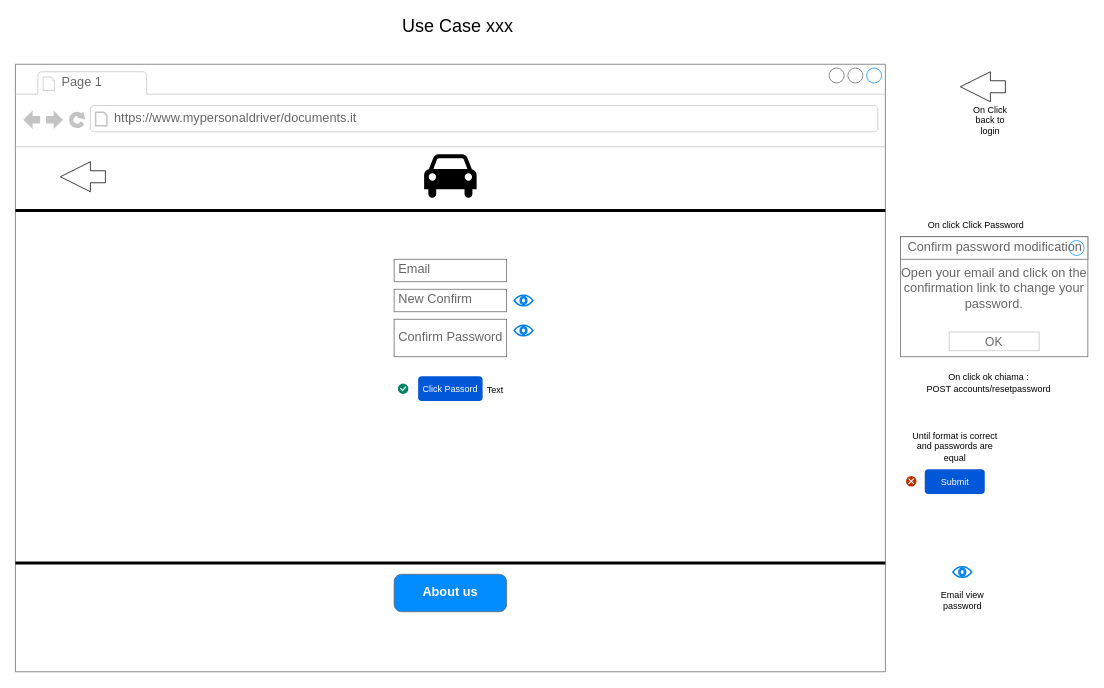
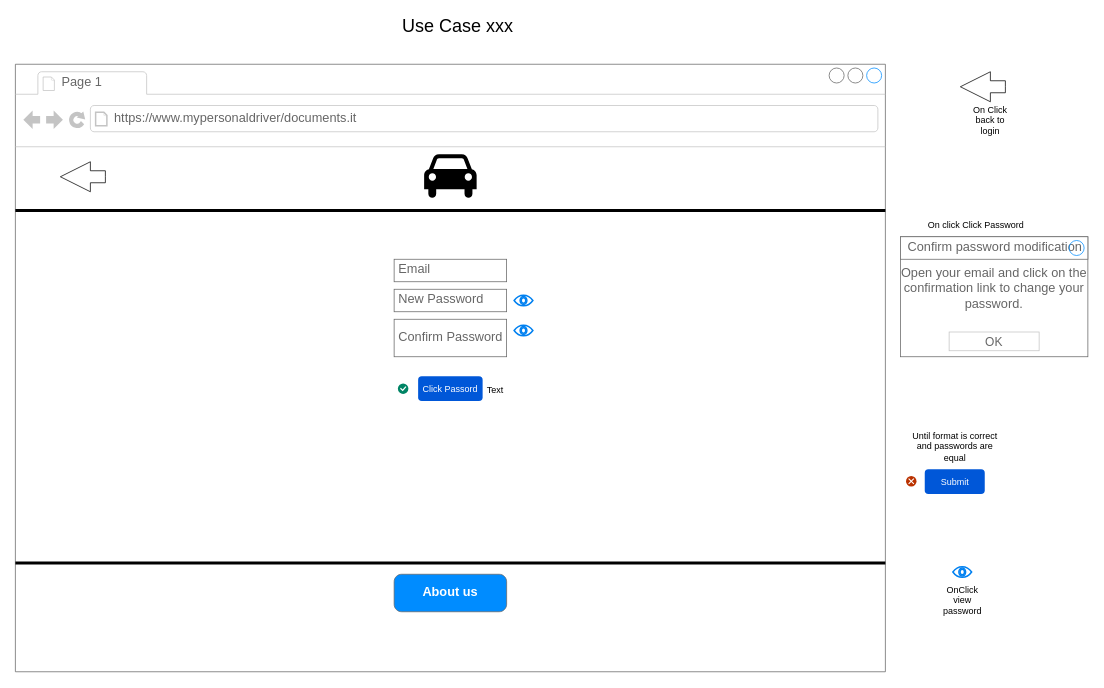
  <mxCell id="0" />
  <mxCell id="1" parent="0" />
  <mxCell id="2" value="" style="strokeWidth=1;shadow=0;dashed=0;align=center;html=1;shape=mxgraph.mockup.containers.browserWindow;rSize=0;strokeColor=#666666;strokeColor2=#008cff;strokeColor3=#c4c4c4;mainText=,;recursiveResize=0;" parent="1" vertex="1"><mxGeometry x="20" y="85" width="1160" height="810" as="geometry" /></mxCell>
  <mxCell id="3" value="Page 1" style="strokeWidth=1;shadow=0;dashed=0;align=center;html=1;shape=mxgraph.mockup.containers.anchor;fontSize=17;fontColor=#666666;align=left;whiteSpace=wrap;" parent="2" vertex="1"><mxGeometry x="60" y="12" width="110" height="26" as="geometry" /></mxCell>
  <mxCell id="4" value="https://www.mypersonaldriver/documents.it" style="strokeWidth=1;shadow=0;dashed=0;align=center;html=1;shape=mxgraph.mockup.containers.anchor;rSize=0;fontSize=17;fontColor=#666666;align=left;" parent="2" vertex="1"><mxGeometry x="130" y="60" width="250" height="26" as="geometry" /></mxCell>
  <mxCell id="5" value="" style="line;strokeWidth=4;html=1;perimeter=backbonePerimeter;points=[];outlineConnect=0;" parent="2" vertex="1"><mxGeometry y="190" width="1160" height="10" as="geometry" /></mxCell>
  <mxCell id="6" value="" style="shape=mxgraph.signs.transportation.car_4;html=1;pointerEvents=1;fillColor=#000000;strokeColor=none;verticalLabelPosition=bottom;verticalAlign=top;align=center;" parent="2" vertex="1"><mxGeometry x="545" y="120" width="70" height="60" as="geometry" /></mxCell>
  <mxCell id="7" value="" style="line;strokeWidth=4;html=1;perimeter=backbonePerimeter;points=[];outlineConnect=0;" parent="2" vertex="1"><mxGeometry y="660" width="1160" height="10" as="geometry" /></mxCell>
  <mxCell id="8" value="About us" style="strokeWidth=1;shadow=0;dashed=0;align=center;html=1;shape=mxgraph.mockup.buttons.button;strokeColor=#666666;fontColor=#ffffff;mainText=;buttonStyle=round;fontSize=17;fontStyle=1;fillColor=#008cff;whiteSpace=wrap;" parent="2" vertex="1"><mxGeometry x="505" y="680" width="150" height="50" as="geometry" /></mxCell>
  <mxCell id="9" value="Email" style="strokeWidth=1;shadow=0;dashed=0;align=center;html=1;shape=mxgraph.mockup.text.textBox;fontColor=#666666;align=left;fontSize=17;spacingLeft=4;spacingTop=-3;whiteSpace=wrap;strokeColor=#666666;mainText=" parent="2" vertex="1"><mxGeometry x="505" y="260" width="150" height="30" as="geometry" /></mxCell>
- <mxCell id="10" value="New Confirm" style="strokeWidth=1;shadow=0;dashed=0;align=center;html=1;shape=mxgraph.mockup.text.textBox;fontColor=#666666;align=left;fontSize=17;spacingLeft=4;spacingTop=-3;whiteSpace=wrap;strokeColor=#666666;mainText=" parent="2" vertex="1"><mxGeometry x="505" y="300" width="150" height="30" as="geometry" /></mxCell>
+ <mxCell id="10" value="New Password" style="strokeWidth=1;shadow=0;dashed=0;align=center;html=1;shape=mxgraph.mockup.text.textBox;fontColor=#666666;align=left;fontSize=17;spacingLeft=4;spacingTop=-3;whiteSpace=wrap;strokeColor=#666666;mainText=" parent="2" vertex="1"><mxGeometry x="505" y="300" width="150" height="30" as="geometry" /></mxCell>
  <mxCell id="11" value="Confirm Password" style="strokeWidth=1;shadow=0;dashed=0;align=center;html=1;shape=mxgraph.mockup.text.textBox;fontColor=#666666;align=left;fontSize=17;spacingLeft=4;spacingTop=-3;whiteSpace=wrap;strokeColor=#666666;mainText=" parent="2" vertex="1"><mxGeometry x="505" y="340" width="150" height="50" as="geometry" /></mxCell>
  <mxCell id="12" value="" style="html=1;verticalLabelPosition=bottom;align=center;labelBackgroundColor=#ffffff;verticalAlign=top;strokeWidth=2;strokeColor=#0080F0;shadow=0;dashed=0;shape=mxgraph.ios7.icons.eye;" parent="2" vertex="1"><mxGeometry x="665" y="307.95" width="25" height="14.1" as="geometry" /></mxCell>
  <mxCell id="13" value="Click Passord" style="rounded=1;fillColor=#0057D8;align=center;strokeColor=none;html=1;whiteSpace=wrap;fontColor=#ffffff;fontSize=12;sketch=0;" parent="2" vertex="1"><mxGeometry x="537" y="416" width="86" height="33" as="geometry" /></mxCell>
  <mxCell id="14" value="" style="html=1;shadow=0;dashed=0;shape=mxgraph.atlassian.checkbox;fillColor=#008465;strokeColor=none;html=1;sketch=0;" parent="2" vertex="1"><mxGeometry x="510" y="425.5" width="14" height="14" as="geometry" /></mxCell>
  <mxCell id="15" value="" style="html=1;verticalLabelPosition=bottom;align=center;labelBackgroundColor=#ffffff;verticalAlign=top;strokeWidth=2;strokeColor=#0080F0;shadow=0;dashed=0;shape=mxgraph.ios7.icons.eye;" parent="2" vertex="1"><mxGeometry x="665" y="347.95" width="25" height="14.1" as="geometry" /></mxCell>
  <mxCell id="16" value="" style="html=1;shadow=0;dashed=0;align=center;verticalAlign=middle;shape=mxgraph.arrows2.arrow;dy=0.6;dx=40;flipH=1;notch=0;" parent="2" vertex="1"><mxGeometry x="60" y="130" width="60" height="40" as="geometry" /></mxCell>
  <mxCell id="17" value="Submit" style="rounded=1;fillColor=#0057D8;align=center;strokeColor=none;html=1;whiteSpace=wrap;fontColor=#ffffff;fontSize=12;sketch=0;" parent="1" vertex="1"><mxGeometry x="1232.5" y="625" width="80" height="33" as="geometry" /></mxCell>
  <mxCell id="18" value="" style="html=1;shadow=0;dashed=0;shape=mxgraph.atlassian.close;fillColor=#BA3200;strokeColor=none;html=1;sketch=0;" parent="1" vertex="1"><mxGeometry x="1207.5" y="634" width="14" height="14" as="geometry" /></mxCell>
  <mxCell id="19" value="Until format is correct&lt;br&gt;and passwords are equal" style="text;html=1;align=center;verticalAlign=middle;whiteSpace=wrap;rounded=0;" parent="1" vertex="1"><mxGeometry x="1212.5" y="580" width="120" height="30" as="geometry" /></mxCell>
  <mxCell id="20" value="&lt;h1 style=&quot;margin-top: 0px;&quot;&gt;&lt;span style=&quot;background-color: initial; font-size: 12px; font-weight: normal;&quot;&gt;On click Click Password&lt;/span&gt;&lt;/h1&gt;&lt;h1 style=&quot;margin-top: 0px;&quot;&gt;&lt;br&gt;&lt;/h1&gt;" style="text;html=1;whiteSpace=wrap;overflow=hidden;rounded=0;" parent="1" vertex="1"><mxGeometry x="1235" y="275" width="180" height="40" as="geometry" /></mxCell>
  <mxCell id="21" value="Open your email and click on the confirmation link to change your password." style="strokeWidth=1;shadow=0;dashed=0;align=center;html=1;shape=mxgraph.mockup.containers.rrect;rSize=0;strokeColor=#666666;fontColor=#666666;fontSize=17;verticalAlign=top;whiteSpace=wrap;fillColor=#ffffff;spacingTop=32;" parent="1" vertex="1"><mxGeometry x="1200" y="315" width="250" height="160" as="geometry" /></mxCell>
  <mxCell id="22" value="Confirm password modification" style="strokeWidth=1;shadow=0;dashed=0;align=center;html=1;shape=mxgraph.mockup.containers.rrect;rSize=0;fontSize=17;fontColor=#666666;strokeColor=#666666;align=left;spacingLeft=8;fillColor=#ffffff;resizeWidth=1;whiteSpace=wrap;" parent="21" vertex="1"><mxGeometry width="250" height="30" relative="1" as="geometry" /></mxCell>
  <mxCell id="23" value="" style="shape=ellipse;strokeColor=#008cff;resizable=0;fillColor=none;html=1;" parent="22" vertex="1"><mxGeometry x="1" y="0.5" width="20" height="20" relative="1" as="geometry"><mxPoint x="-25" y="-10" as="offset" /></mxGeometry></mxCell>
  <mxCell id="24" value="OK" style="strokeWidth=1;shadow=0;dashed=0;align=center;html=1;shape=mxgraph.mockup.containers.rrect;rSize=0;fontSize=16;fontColor=#666666;strokeColor=#c4c4c4;resizable=0;whiteSpace=wrap;fillColor=#ffffff;" parent="21" vertex="1"><mxGeometry x="0.5" y="1" width="120" height="25" relative="1" as="geometry"><mxPoint x="-60" y="-33" as="offset" /></mxGeometry></mxCell>
  <mxCell id="25" value="" style="html=1;shadow=0;dashed=0;align=center;verticalAlign=middle;shape=mxgraph.arrows2.arrow;dy=0.6;dx=40;flipH=1;notch=0;" parent="1" vertex="1"><mxGeometry x="1280" y="95" width="60" height="40" as="geometry" /></mxCell>
  <mxCell id="26" value="On Click back to login" style="text;html=1;align=center;verticalAlign=middle;whiteSpace=wrap;rounded=0;" parent="1" vertex="1"><mxGeometry x="1290" y="145" width="60" height="30" as="geometry" /></mxCell>
  <mxCell id="27" value="" style="html=1;verticalLabelPosition=bottom;align=center;labelBackgroundColor=#ffffff;verticalAlign=top;strokeWidth=2;strokeColor=#0080F0;shadow=0;dashed=0;shape=mxgraph.ios7.icons.eye;" parent="1" vertex="1"><mxGeometry x="1270" y="755" width="25" height="14.1" as="geometry" /></mxCell>
- <mxCell id="28" value="Email view password" style="text;html=1;align=center;verticalAlign=middle;whiteSpace=wrap;rounded=0;" parent="1" vertex="1"><mxGeometry x="1252.5" y="785" width="60" height="30" as="geometry" /></mxCell>
+ <mxCell id="28" value="OnClick view password" style="text;html=1;align=center;verticalAlign=middle;whiteSpace=wrap;rounded=0;" parent="1" vertex="1"><mxGeometry x="1252.5" y="785" width="60" height="30" as="geometry" /></mxCell>
  <mxCell id="29" value="&lt;font style=&quot;font-size: 24px;&quot;&gt;Use Case xxx&lt;/font&gt;" style="text;html=1;align=center;verticalAlign=middle;whiteSpace=wrap;rounded=0;" parent="1" vertex="1"><mxGeometry x="490" y="20" width="240" height="30" as="geometry" /></mxCell>
  <mxCell id="30" value="Text" style="text;html=1;align=center;verticalAlign=middle;whiteSpace=wrap;rounded=0;" vertex="1" parent="1"><mxGeometry x="630" y="505" width="60" height="30" as="geometry" /></mxCell>
- <mxCell id="31" value="On click ok chiama :&lt;br&gt;POST accounts/resetpassword" style="text;html=1;align=center;verticalAlign=middle;whiteSpace=wrap;rounded=0;" vertex="1" parent="1"><mxGeometry x="1212.5" y="495" width="210" height="30" as="geometry" /></mxCell>
